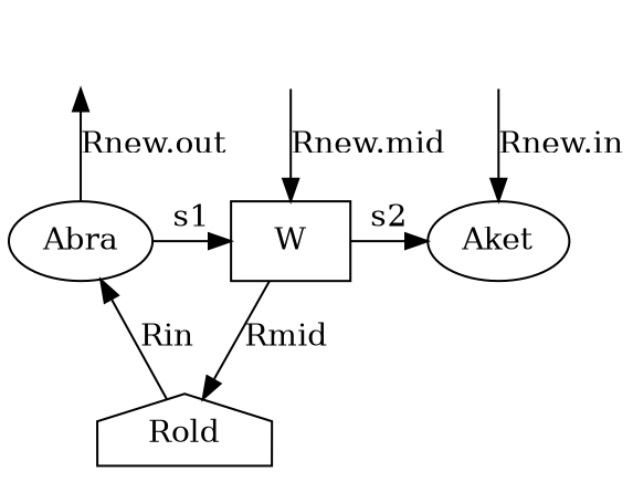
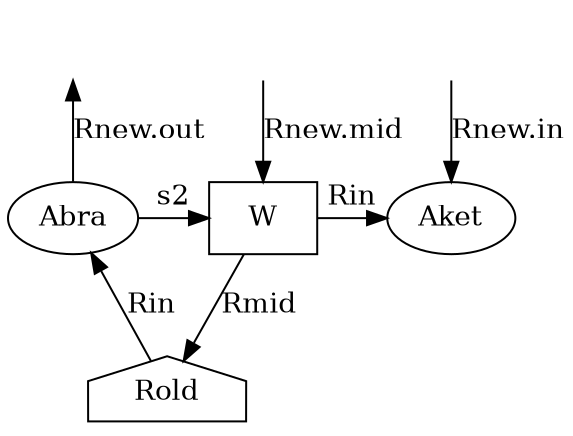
  digraph {
    rankdir=TB
    n1 [label=" " style=invisible]
    n2 [label=" " style=invisible]
    n3 [label=" " style=invisible]
    n4 [label=Aket]
    n5 [label=Abra]
    n6 [label=W shape=box]
    n7 [label=Rold shape=house]
    subgraph sub_1 {
      rank=same
      n1
      n2
      n3
    }
    subgraph sub_2 {
      rank=same
      n4
      n5
      n6
    }
    n1 -> n4 [label="Rnew.in"]
    n3 -> n6 [label="Rnew.mid"]
    n5 -> n2 [label="Rnew.out"]
-   n5 -> n6 [label=s1]
-   n6 -> n4 [label=s2]
+   n5 -> n6 [label=s2]
+   n6 -> n4 [label=Rin]
    n6 -> n7 [label=Rmid]
    n7 -> n5 [label=Rin]
  }
